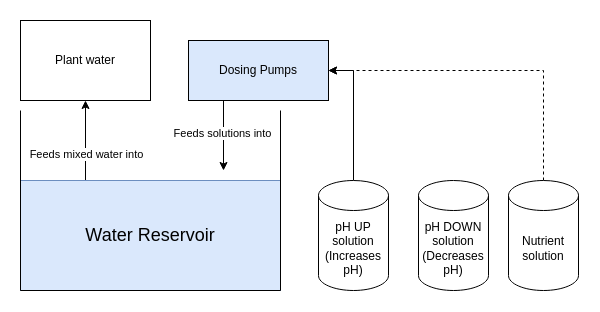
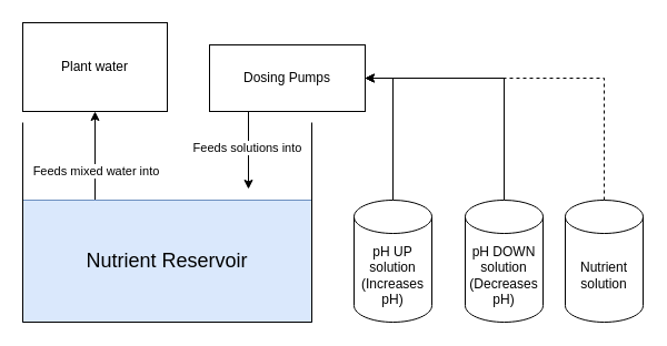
  <mxCell id="0" />
  <mxCell id="1" parent="0" />
  <mxCell id="2" style="edgeStyle=orthogonalEdgeStyle;rounded=0;orthogonalLoop=1;jettySize=auto;html=1;exitX=0.25;exitY=0;exitDx=0;exitDy=0;" edge="1" parent="1" source="4" target="17"><mxGeometry relative="1" as="geometry" /></mxCell>
  <mxCell id="3" value="Feeds mixed water into" style="edgeLabel;html=1;align=center;verticalAlign=middle;resizable=0;points=[];" vertex="1" connectable="0" parent="2"><mxGeometry x="-0.334" relative="1" as="geometry"><mxPoint as="offset" /></mxGeometry></mxCell>
- <mxCell id="4" value="&lt;font style=&quot;font-size: 18px;&quot;&gt;Water Reservoir&lt;/font&gt;" style="rounded=0;whiteSpace=wrap;html=1;fillColor=#dae8fc;strokeColor=#6c8ebf;" vertex="1" parent="1"><mxGeometry x="20" y="180" width="260" height="110" as="geometry" /></mxCell>
+ <mxCell id="4" value="&lt;font style=&quot;font-size: 18px;&quot;&gt;Nutrient Reservoir&lt;/font&gt;" style="rounded=0;whiteSpace=wrap;html=1;fillColor=#dae8fc;strokeColor=#6c8ebf;" vertex="1" parent="1"><mxGeometry x="20" y="180" width="260" height="110" as="geometry" /></mxCell>
  <mxCell id="5" value="" style="endArrow=none;html=1;rounded=0;" edge="1" parent="1"><mxGeometry width="50" height="50" relative="1" as="geometry"><mxPoint x="20" y="290" as="sourcePoint" /><mxPoint x="20" y="110" as="targetPoint" /></mxGeometry></mxCell>
  <mxCell id="6" value="" style="endArrow=none;html=1;rounded=0;" edge="1" parent="1"><mxGeometry width="50" height="50" relative="1" as="geometry"><mxPoint x="20" y="290" as="sourcePoint" /><mxPoint x="280" y="290" as="targetPoint" /></mxGeometry></mxCell>
  <mxCell id="7" value="" style="endArrow=none;html=1;rounded=0;" edge="1" parent="1"><mxGeometry width="50" height="50" relative="1" as="geometry"><mxPoint x="280" y="290" as="sourcePoint" /><mxPoint x="280" y="110" as="targetPoint" /></mxGeometry></mxCell>
- <mxCell id="8" style="edgeStyle=orthogonalEdgeStyle;rounded=0;orthogonalLoop=1;jettySize=auto;html=1;exitX=0.5;exitY=0;exitDx=0;exitDy=0;exitPerimeter=0;entryX=1;entryY=0.5;entryDx=0;entryDy=0;" edge="1" parent="1" source="9" target="16"><mxGeometry relative="1" as="geometry" /></mxCell>
+ <mxCell id="8" style="edgeStyle=orthogonalEdgeStyle;rounded=0;orthogonalLoop=1;jettySize=auto;html=1;exitX=0.5;exitY=0;exitDx=0;exitDy=0;exitPerimeter=0;entryX=1;entryY=0.5;entryDx=0;entryDy=0;endArrow=open;" edge="1" parent="1" source="9" target="16"><mxGeometry relative="1" as="geometry" /></mxCell>
  <mxCell id="9" value="pH UP solution (Increases pH)" style="shape=cylinder3;whiteSpace=wrap;html=1;boundedLbl=1;backgroundOutline=1;size=15;rotation=0;" vertex="1" parent="1"><mxGeometry x="318" y="180" width="70" height="110" as="geometry" /></mxCell>
+ <mxCell id="10" style="edgeStyle=orthogonalEdgeStyle;rounded=0;orthogonalLoop=1;jettySize=auto;html=1;exitX=0.5;exitY=0;exitDx=0;exitDy=0;exitPerimeter=0;entryX=1;entryY=0.5;entryDx=0;entryDy=0;" edge="1" parent="1" source="11" target="16"><mxGeometry relative="1" as="geometry" /></mxCell>
  <mxCell id="11" value="pH DOWN solution (Decreases pH)" style="shape=cylinder3;whiteSpace=wrap;html=1;boundedLbl=1;backgroundOutline=1;size=15;rotation=0;" vertex="1" parent="1"><mxGeometry x="418" y="180" width="70" height="110" as="geometry" /></mxCell>
  <mxCell id="12" style="edgeStyle=orthogonalEdgeStyle;rounded=0;orthogonalLoop=1;jettySize=auto;html=1;exitX=0.5;exitY=0;exitDx=0;exitDy=0;exitPerimeter=0;entryX=1;entryY=0.5;entryDx=0;entryDy=0;dashed=1;" edge="1" parent="1" source="13" target="16"><mxGeometry relative="1" as="geometry" /></mxCell>
  <mxCell id="13" value="Nutrient solution" style="shape=cylinder3;whiteSpace=wrap;html=1;boundedLbl=1;backgroundOutline=1;size=15;rotation=0;" vertex="1" parent="1"><mxGeometry x="508" y="180" width="70" height="110" as="geometry" /></mxCell>
  <mxCell id="14" style="edgeStyle=orthogonalEdgeStyle;rounded=0;orthogonalLoop=1;jettySize=auto;html=1;exitX=0.25;exitY=1;exitDx=0;exitDy=0;" edge="1" parent="1" source="16"><mxGeometry relative="1" as="geometry"><mxPoint x="223" y="170" as="targetPoint" /><Array as="points"><mxPoint x="223" y="170" /></Array></mxGeometry></mxCell>
  <mxCell id="15" value="Feeds solutions into" style="edgeLabel;html=1;align=center;verticalAlign=middle;resizable=0;points=[];" vertex="1" connectable="0" parent="14"><mxGeometry x="-0.085" y="-2" relative="1" as="geometry"><mxPoint as="offset" /></mxGeometry></mxCell>
- <mxCell id="16" value="Dosing Pumps" style="rounded=0;whiteSpace=wrap;html=1;fillColor=#dae8fc;" vertex="1" parent="1"><mxGeometry x="188" y="40" width="140" height="60" as="geometry" /></mxCell>
+ <mxCell id="16" value="Dosing Pumps" style="rounded=0;whiteSpace=wrap;html=1;" vertex="1" parent="1"><mxGeometry x="188" y="40" width="140" height="60" as="geometry" /></mxCell>
  <mxCell id="17" value="Plant water" style="rounded=0;whiteSpace=wrap;html=1;" vertex="1" parent="1"><mxGeometry x="20" y="20" width="130" height="80" as="geometry" /></mxCell>
